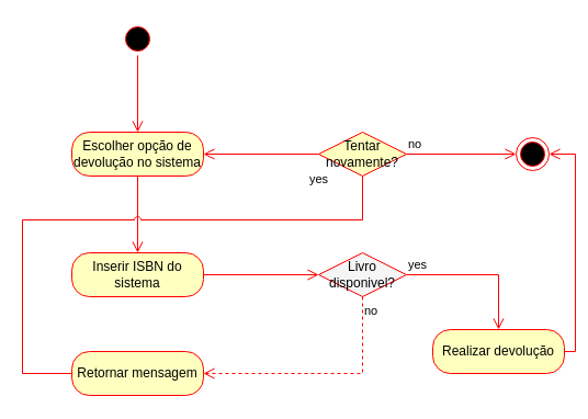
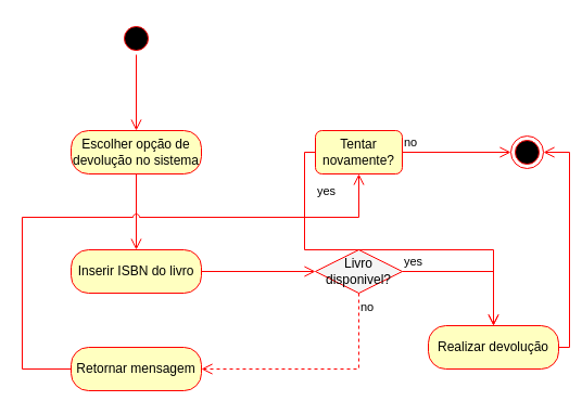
  <mxCell id="0" />
  <mxCell id="1" parent="0" />
  <mxCell id="2" value="" style="ellipse;html=1;shape=startState;fillColor=#000000;strokeColor=#ff0000;" vertex="1" parent="1"><mxGeometry x="110" y="20" width="30" height="30" as="geometry" /></mxCell>
  <mxCell id="3" value="" style="edgeStyle=orthogonalEdgeStyle;html=1;verticalAlign=bottom;endArrow=open;endSize=8;strokeColor=#ff0000;rounded=0;entryX=0.5;entryY=0;entryDx=0;entryDy=0;" edge="1" source="2" parent="1" target="4"><mxGeometry relative="1" as="geometry"><mxPoint x="125" y="110" as="targetPoint" /></mxGeometry></mxCell>
  <mxCell id="4" value="Escolher opção de devolução no sistema" style="rounded=1;whiteSpace=wrap;html=1;arcSize=40;fontColor=#000000;fillColor=#ffffc0;strokeColor=#ff0000;" vertex="1" parent="1"><mxGeometry x="65" y="120" width="120" height="40" as="geometry" /></mxCell>
  <mxCell id="5" value="" style="edgeStyle=orthogonalEdgeStyle;html=1;verticalAlign=bottom;endArrow=open;endSize=8;strokeColor=#ff0000;rounded=0;entryX=0.5;entryY=0;entryDx=0;entryDy=0;" edge="1" source="4" parent="1" target="6"><mxGeometry relative="1" as="geometry"><mxPoint x="130" y="220" as="targetPoint" /></mxGeometry></mxCell>
- <mxCell id="6" value="Inserir ISBN do sistema" style="rounded=1;whiteSpace=wrap;html=1;arcSize=40;fontColor=#000000;fillColor=#ffffc0;strokeColor=#ff0000;" vertex="1" parent="1"><mxGeometry x="65" y="230" width="120" height="40" as="geometry" /></mxCell>
+ <mxCell id="6" value="Inserir ISBN do livro" style="rounded=1;whiteSpace=wrap;html=1;arcSize=40;fontColor=#000000;fillColor=#ffffc0;strokeColor=#ff0000;" vertex="1" parent="1"><mxGeometry x="65" y="230" width="120" height="40" as="geometry" /></mxCell>
  <mxCell id="7" value="" style="edgeStyle=orthogonalEdgeStyle;html=1;verticalAlign=bottom;endArrow=open;endSize=8;strokeColor=#ff0000;rounded=0;exitX=1;exitY=0.5;exitDx=0;exitDy=0;entryX=0;entryY=0.5;entryDx=0;entryDy=0;" edge="1" source="6" parent="1" target="8"><mxGeometry relative="1" as="geometry"><mxPoint x="240" y="270" as="targetPoint" /></mxGeometry></mxCell>
  <mxCell id="8" value="Livro disponivel?" style="rhombus;whiteSpace=wrap;html=1;fontColor=#000000;fillColor=#f5f5f5;strokeColor=#ff0000;" vertex="1" parent="1"><mxGeometry x="290" y="230" width="80" height="40" as="geometry" /></mxCell>
  <mxCell id="9" value="yes" style="edgeStyle=orthogonalEdgeStyle;html=1;align=left;verticalAlign=bottom;endArrow=open;endSize=8;strokeColor=#ff0000;rounded=0;entryX=0.5;entryY=0;entryDx=0;entryDy=0;" edge="1" source="8" parent="1" target="11"><mxGeometry x="-1" relative="1" as="geometry"><mxPoint x="470" y="250" as="targetPoint" /></mxGeometry></mxCell>
  <mxCell id="10" value="no" style="edgeStyle=orthogonalEdgeStyle;html=1;align=left;verticalAlign=top;endArrow=open;endSize=8;strokeColor=#ff0000;rounded=0;entryX=1;entryY=0.5;entryDx=0;entryDy=0;dashed=1;" edge="1" source="8" parent="1" target="14"><mxGeometry x="-1" relative="1" as="geometry"><mxPoint x="330" y="330" as="targetPoint" /><Array as="points"><mxPoint x="330" y="340" /></Array></mxGeometry></mxCell>
  <mxCell id="11" value="Realizar devolução" style="rounded=1;whiteSpace=wrap;html=1;arcSize=40;fontColor=#000000;fillColor=#ffffc0;strokeColor=#ff0000;" vertex="1" parent="1"><mxGeometry x="394" y="300" width="120" height="40" as="geometry" /></mxCell>
  <mxCell id="12" value="" style="edgeStyle=orthogonalEdgeStyle;html=1;verticalAlign=bottom;endArrow=open;endSize=8;strokeColor=#ff0000;rounded=0;exitX=1;exitY=0.5;exitDx=0;exitDy=0;entryX=1;entryY=0.5;entryDx=0;entryDy=0;" edge="1" source="11" parent="1" target="13"><mxGeometry relative="1" as="geometry"><mxPoint x="454" y="400" as="targetPoint" /></mxGeometry></mxCell>
  <mxCell id="13" value="" style="ellipse;html=1;shape=endState;fillColor=#000000;strokeColor=#ff0000;" vertex="1" parent="1"><mxGeometry x="470" y="125" width="30" height="30" as="geometry" /></mxCell>
  <mxCell id="14" value="Retornar mensagem" style="rounded=1;whiteSpace=wrap;html=1;arcSize=40;fontColor=#000000;fillColor=#ffffc0;strokeColor=#ff0000;" vertex="1" parent="1"><mxGeometry x="65" y="320" width="120" height="40" as="geometry" /></mxCell>
- <mxCell id="15" value="" style="edgeStyle=orthogonalEdgeStyle;html=1;verticalAlign=bottom;endArrow=none;endSize=8;strokeColor=#ff0000;rounded=0;exitX=0;exitY=0.5;exitDx=0;exitDy=0;entryX=0.5;entryY=1;entryDx=0;entryDy=0;jumpStyle=arc;" edge="1" source="14" parent="1" target="16"><mxGeometry relative="1" as="geometry"><mxPoint x="20" y="200" as="targetPoint" /><Array as="points"><mxPoint x="20" y="340" /><mxPoint x="20" y="200" /><mxPoint x="330" y="200" /></Array></mxGeometry></mxCell>
- <mxCell id="16" value="Tentar novamente?" style="rhombus;whiteSpace=wrap;html=1;fontColor=#000000;fillColor=#ffffc0;strokeColor=#ff0000;" vertex="1" parent="1"><mxGeometry x="290" y="120" width="80" height="40" as="geometry" /></mxCell>
+ <mxCell id="15" value="" style="edgeStyle=orthogonalEdgeStyle;html=1;verticalAlign=bottom;endArrow=open;endSize=8;strokeColor=#ff0000;rounded=0;exitX=0;exitY=0.5;exitDx=0;exitDy=0;entryX=0.5;entryY=1;entryDx=0;entryDy=0;jumpStyle=arc;" edge="1" source="14" parent="1" target="16"><mxGeometry relative="1" as="geometry"><mxPoint x="20" y="200" as="targetPoint" /><Array as="points"><mxPoint x="20" y="340" /><mxPoint x="20" y="200" /><mxPoint x="330" y="200" /></Array></mxGeometry></mxCell>
+ <mxCell id="16" value="Tentar novamente?" style="whiteSpace=wrap;html=1;fontColor=#000000;fillColor=#ffffc0;strokeColor=#ff0000;rounded=1;" vertex="1" parent="1"><mxGeometry x="290" y="120" width="80" height="40" as="geometry" /></mxCell>
  <mxCell id="17" value="no" style="edgeStyle=orthogonalEdgeStyle;html=1;align=left;verticalAlign=bottom;endArrow=open;endSize=8;strokeColor=#ff0000;rounded=0;entryX=0;entryY=0.5;entryDx=0;entryDy=0;" edge="1" source="16" parent="1" target="13"><mxGeometry x="-1" relative="1" as="geometry"><mxPoint x="470" y="140" as="targetPoint" /></mxGeometry></mxCell>
- <mxCell id="18" value="yes" style="edgeStyle=orthogonalEdgeStyle;html=1;align=left;verticalAlign=top;endArrow=open;endSize=8;strokeColor=#ff0000;rounded=0;exitX=0;exitY=0.5;exitDx=0;exitDy=0;entryX=1;entryY=0.5;entryDx=0;entryDy=0;" edge="1" source="16" parent="1" target="4"><mxGeometry x="-0.809" y="10" relative="1" as="geometry"><mxPoint x="330" y="220" as="targetPoint" /><mxPoint as="offset" /></mxGeometry></mxCell>
+ <mxCell id="18" value="yes" style="edgeStyle=orthogonalEdgeStyle;html=1;align=left;verticalAlign=top;endArrow=open;endSize=8;strokeColor=#ff0000;rounded=0;exitX=0;exitY=0.5;exitDx=0;exitDy=0;" edge="1" source="16" parent="1" target="11"><mxGeometry x="-0.809" y="10" relative="1" as="geometry"><mxPoint x="330" y="220" as="targetPoint" /><mxPoint as="offset" /></mxGeometry></mxCell>
